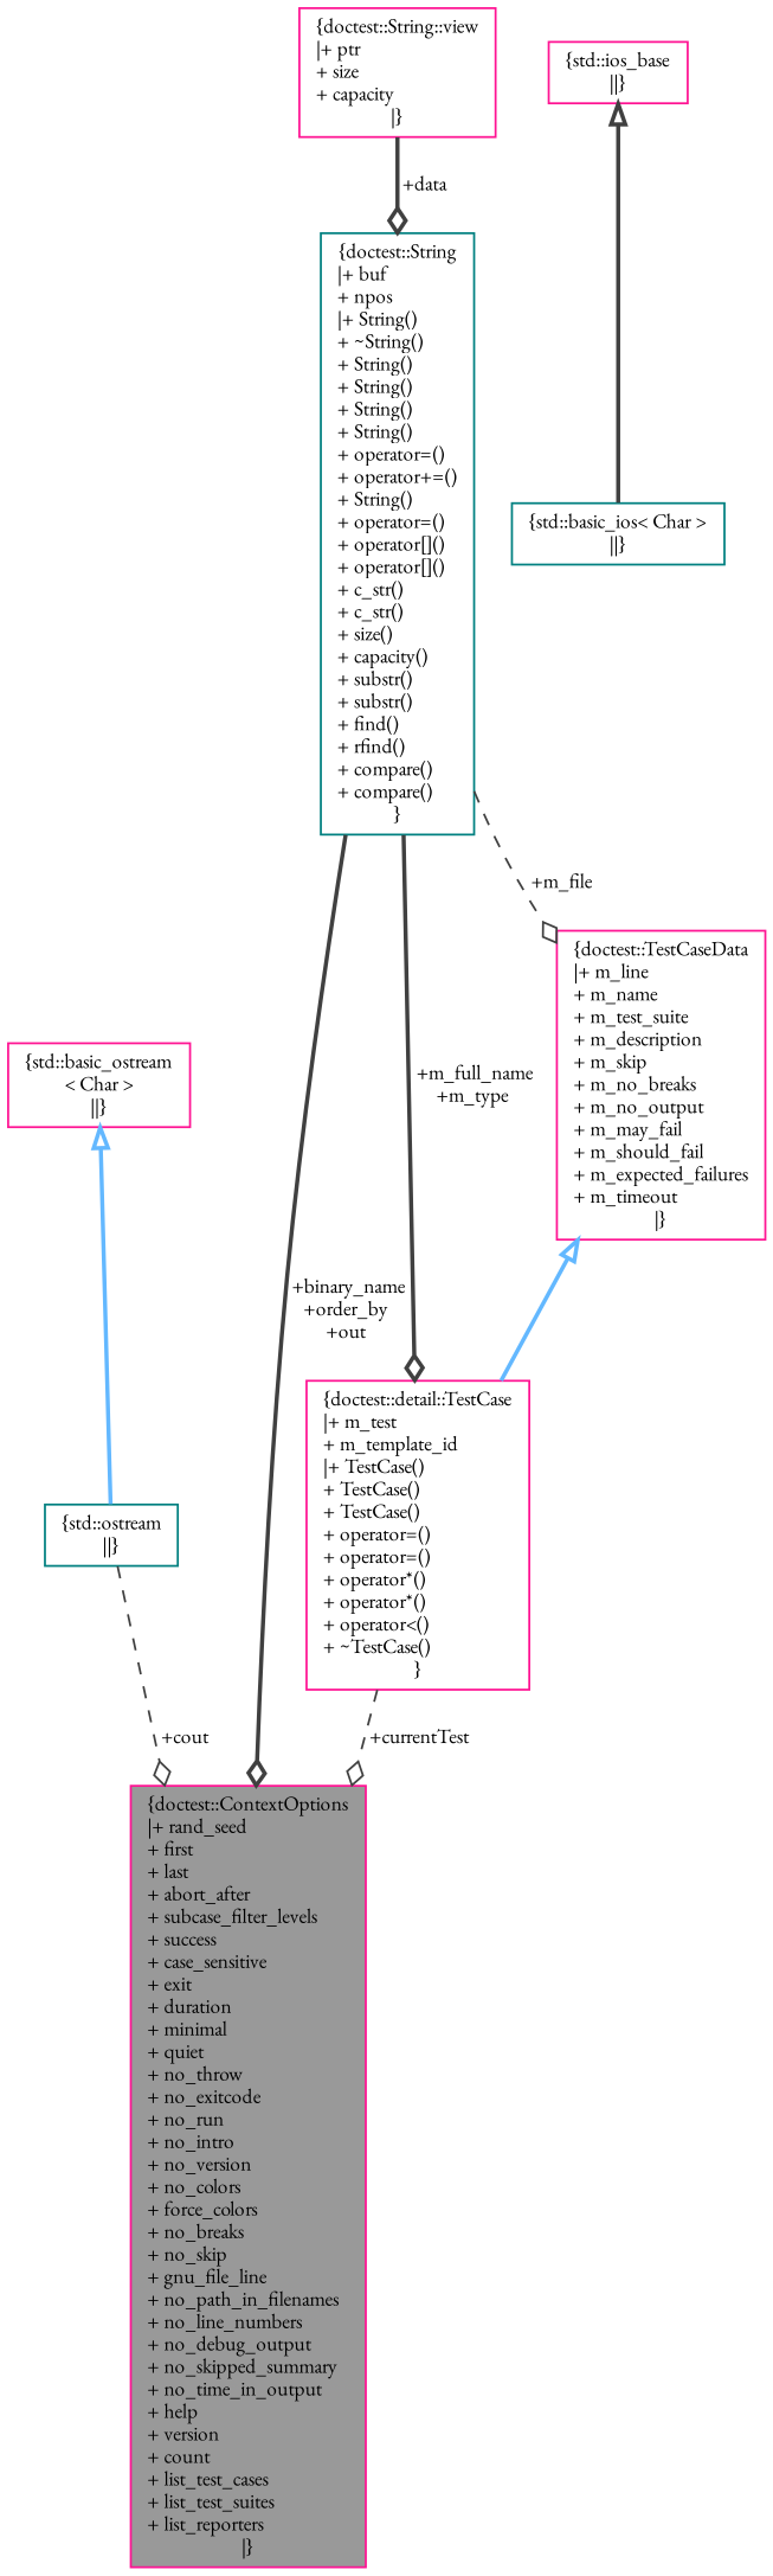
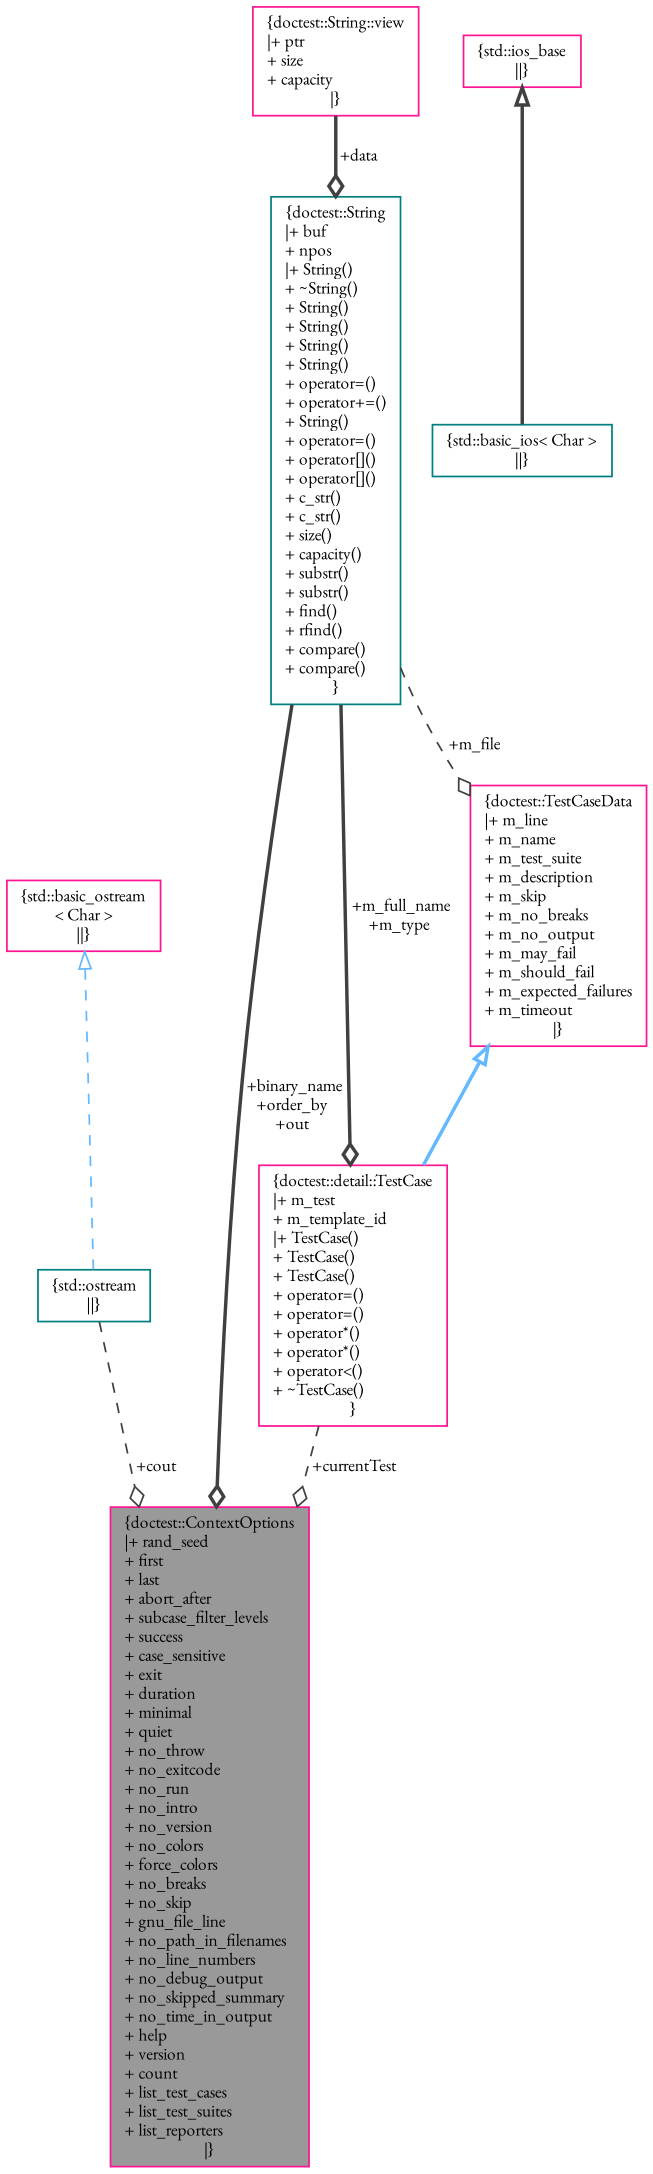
  digraph {
    fontname="EB Garamond"
    node [color=deeppink fillcolor=white fontname="EB Garamond" fontsize=10 shape=box style=filled]
    edge [arrowhead=odiamond color=grey25 fontname="EB Garamond" fontsize=10 labelfontname=Helvetica labelfontsize=10 style=bold]
    n1 [fillcolor=grey60 fontcolor=black height=0.2 label="{doctest::ContextOptions\n|+ rand_seed\l+ first\l+ last\l+ abort_after\l+ subcase_filter_levels\l+ success\l+ case_sensitive\l+ exit\l+ duration\l+ minimal\l+ quiet\l+ no_throw\l+ no_exitcode\l+ no_run\l+ no_intro\l+ no_version\l+ no_colors\l+ force_colors\l+ no_breaks\l+ no_skip\l+ gnu_file_line\l+ no_path_in_filenames\l+ no_line_numbers\l+ no_debug_output\l+ no_skipped_summary\l+ no_time_in_output\l+ help\l+ version\l+ count\l+ list_test_cases\l+ list_test_suites\l+ list_reporters\l|}" width=0.4]
    n2 [color=teal height=0.2 label="{std::ostream\n||}" width=0.4]
    n3 [height=0.2 label="{std::basic_ostream\l\< Char \>\n||}" width=0.4]
    n4 [color=teal height=0.2 label="{std::basic_ios\< Char \>\n||}" width=0.4]
    n5 [height=0.2 label="{std::ios_base\n||}" width=0.4]
    n6 [color=teal height=0.2 label="{doctest::String\n|+ buf\l+ npos\l|+ String()\l+ ~String()\l+ String()\l+ String()\l+ String()\l+ String()\l+ operator=()\l+ operator+=()\l+ String()\l+ operator=()\l+ operator[]()\l+ operator[]()\l+ c_str()\l+ c_str()\l+ size()\l+ capacity()\l+ substr()\l+ substr()\l+ find()\l+ rfind()\l+ compare()\l+ compare()\l}" width=0.4]
    n7 [height=0.2 label="{doctest::detail::TestCase\n|+ m_test\l+ m_template_id\l|+ TestCase()\l+ TestCase()\l+ TestCase()\l+ operator=()\l+ operator=()\l+ operator*()\l+ operator*()\l+ operator\<()\l+ ~TestCase()\l}" width=0.4]
    n8 [height=0.2 label="{doctest::TestCaseData\n|+ m_line\l+ m_name\l+ m_test_suite\l+ m_description\l+ m_skip\l+ m_no_breaks\l+ m_no_output\l+ m_may_fail\l+ m_should_fail\l+ m_expected_failures\l+ m_timeout\l|}" width=0.4]
    n9 [height=0.2 label="{doctest::String::view\n|+ ptr\l+ size\l+ capacity\l|}" width=0.4]
    n2 -> n1 [label=" +cout" style=dashed]
-   n3 -> n2 [arrowtail=onormal color=steelblue1 dir=back arrowhead=""]
+   n3 -> n2 [arrowtail=onormal color=steelblue1 dir=back style=dashed arrowhead=""]
    n5 -> n4 [arrowtail=onormal dir=back arrowhead=""]
    n6 -> n1 [label=" +binary_name\n+order_by\n+out"]
    n6 -> n7 [label=" +m_full_name\n+m_type"]
    n6 -> n8 [label=" +m_file" style=dashed]
    n7 -> n1 [label=" +currentTest" style=dashed]
    n8 -> n7 [arrowtail=onormal color=steelblue1 dir=back arrowhead=""]
    n9 -> n6 [label=" +data"]
  }
